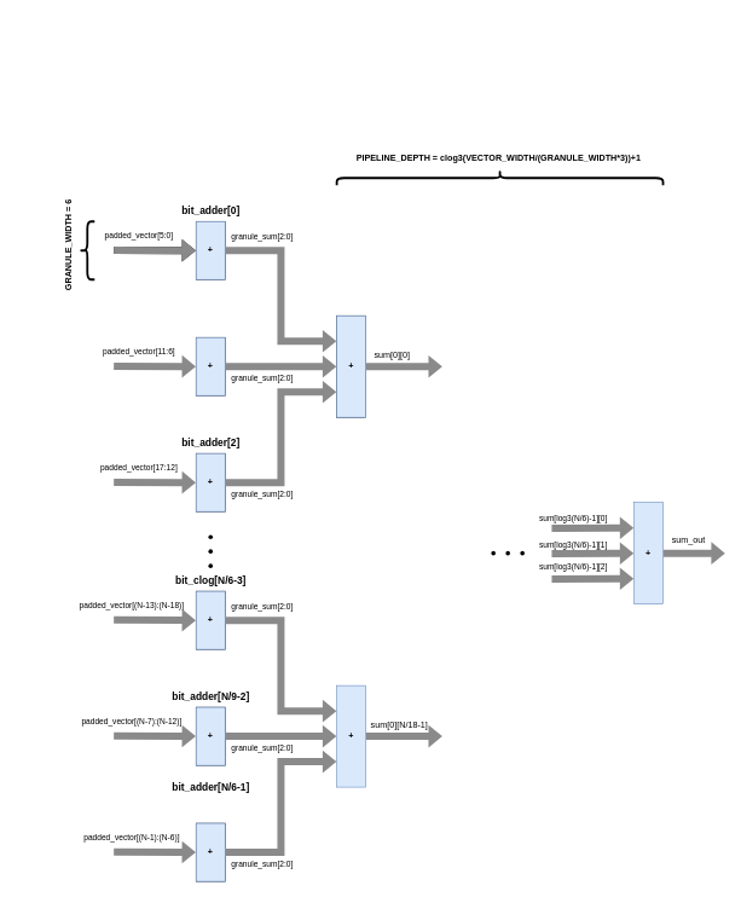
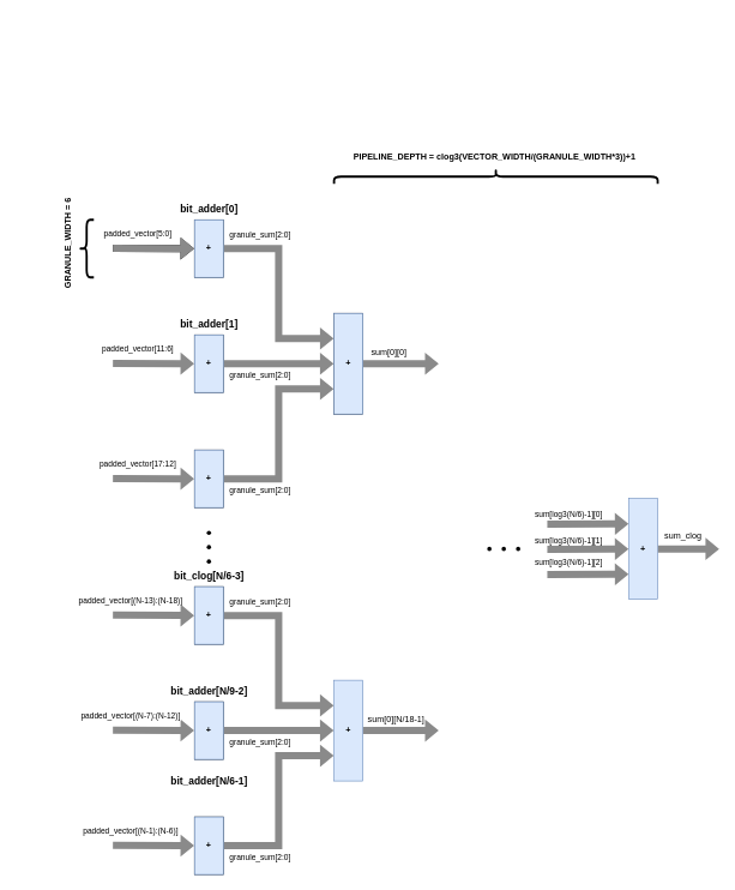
  <mxCell id="0" />
  <mxCell id="1" parent="0" />
  <mxCell id="2" value="&lt;b&gt;+&lt;/b&gt;" style="rounded=0;whiteSpace=wrap;html=1;" parent="1" vertex="1"><mxGeometry x="270" y="305" width="40" height="80" as="geometry" /></mxCell>
  <mxCell id="3" value="" style="shape=waypoint;sketch=0;fillStyle=solid;size=6;pointerEvents=1;points=[];fillColor=none;resizable=0;rotatable=0;perimeter=centerPerimeter;snapToPoint=1;" parent="1" vertex="1"><mxGeometry x="280" y="730" width="20" height="20" as="geometry" /></mxCell>
  <mxCell id="4" value="" style="shape=waypoint;sketch=0;fillStyle=solid;size=6;pointerEvents=1;points=[];fillColor=none;resizable=0;rotatable=0;perimeter=centerPerimeter;snapToPoint=1;" parent="1" vertex="1"><mxGeometry x="280" y="750" width="20" height="20" as="geometry" /></mxCell>
  <mxCell id="5" value="" style="shape=waypoint;sketch=0;fillStyle=solid;size=6;pointerEvents=1;points=[];fillColor=none;resizable=0;rotatable=0;perimeter=centerPerimeter;snapToPoint=1;" parent="1" vertex="1"><mxGeometry x="280" y="770" width="20" height="20" as="geometry" /></mxCell>
  <mxCell id="6" value="&lt;b&gt;+&lt;/b&gt;" style="rounded=0;whiteSpace=wrap;html=1;" parent="1" vertex="1"><mxGeometry x="270" y="465" width="40" height="80" as="geometry" /></mxCell>
  <mxCell id="7" value="&lt;b&gt;+&lt;/b&gt;" style="rounded=0;whiteSpace=wrap;html=1;" parent="1" vertex="1"><mxGeometry x="270" y="625" width="40" height="80" as="geometry" /></mxCell>
  <mxCell id="8" value="&lt;b&gt;+&lt;/b&gt;" style="rounded=0;whiteSpace=wrap;html=1;" parent="1" vertex="1"><mxGeometry x="270" y="1135" width="40" height="80" as="geometry" /></mxCell>
  <mxCell id="9" value="&lt;b&gt;+&lt;/b&gt;" style="rounded=0;whiteSpace=wrap;html=1;" parent="1" vertex="1"><mxGeometry x="270" y="815" width="40" height="80" as="geometry" /></mxCell>
  <mxCell id="10" value="&lt;b&gt;+&lt;/b&gt;" style="rounded=0;whiteSpace=wrap;html=1;" parent="1" vertex="1"><mxGeometry x="270" y="975" width="40" height="80" as="geometry" /></mxCell>
  <mxCell id="11" value="&lt;b&gt;+&lt;/b&gt;" style="rounded=0;whiteSpace=wrap;html=1;" parent="1" vertex="1"><mxGeometry x="464" y="435" width="40" height="140" as="geometry" /></mxCell>
  <mxCell id="12" value="" style="shape=flexArrow;endArrow=classic;html=1;rounded=0;entryX=0;entryY=0.75;entryDx=0;entryDy=0;exitX=1;exitY=0.5;exitDx=0;exitDy=0;edgeStyle=orthogonalEdgeStyle;fillColor=#8A8A8A;strokeColor=none;" parent="1" source="7" target="11" edge="1"><mxGeometry width="50" height="50" relative="1" as="geometry"><mxPoint x="100" y="815" as="sourcePoint" /><mxPoint x="150" y="765" as="targetPoint" /></mxGeometry></mxCell>
  <mxCell id="13" value="" style="shape=flexArrow;endArrow=classic;html=1;rounded=0;entryX=0;entryY=0.5;entryDx=0;entryDy=0;exitX=1;exitY=0.5;exitDx=0;exitDy=0;edgeStyle=orthogonalEdgeStyle;fillColor=#8A8A8A;strokeColor=none;" parent="1" source="6" target="11" edge="1"><mxGeometry width="50" height="50" relative="1" as="geometry"><mxPoint x="320" y="675" as="sourcePoint" /><mxPoint x="474" y="550" as="targetPoint" /></mxGeometry></mxCell>
  <mxCell id="14" value="" style="shape=flexArrow;endArrow=classic;html=1;rounded=0;entryX=0;entryY=0.25;entryDx=0;entryDy=0;exitX=1;exitY=0.5;exitDx=0;exitDy=0;edgeStyle=orthogonalEdgeStyle;fillColor=#8A8A8A;strokeColor=none;" parent="1" source="2" target="11" edge="1"><mxGeometry width="50" height="50" relative="1" as="geometry"><mxPoint x="320" y="675" as="sourcePoint" /><mxPoint x="474" y="550" as="targetPoint" /></mxGeometry></mxCell>
  <mxCell id="15" value="granule_sum[2:0]" style="edgeLabel;html=1;align=center;verticalAlign=middle;resizable=0;points=[];" parent="14" vertex="1" connectable="0"><mxGeometry x="-0.806" y="3" relative="1" as="geometry"><mxPoint x="23" y="-17" as="offset" /></mxGeometry></mxCell>
  <mxCell id="16" value="&lt;b&gt;+&lt;/b&gt;" style="rounded=0;whiteSpace=wrap;html=1;fillColor=#dae8fc;strokeColor=#6c8ebf;" parent="1" vertex="1"><mxGeometry x="464" y="945" width="40" height="140" as="geometry" /></mxCell>
  <mxCell id="17" value="" style="shape=flexArrow;endArrow=classic;html=1;rounded=0;entryX=0;entryY=0.25;entryDx=0;entryDy=0;exitX=1;exitY=0.5;exitDx=0;exitDy=0;edgeStyle=orthogonalEdgeStyle;fillColor=#8A8A8A;strokeColor=none;" parent="1" source="9" target="16" edge="1"><mxGeometry width="50" height="50" relative="1" as="geometry"><mxPoint x="320" y="675" as="sourcePoint" /><mxPoint x="474" y="550" as="targetPoint" /></mxGeometry></mxCell>
  <mxCell id="18" value="" style="shape=flexArrow;endArrow=classic;html=1;rounded=0;entryX=0;entryY=0.5;entryDx=0;entryDy=0;exitX=1;exitY=0.5;exitDx=0;exitDy=0;edgeStyle=orthogonalEdgeStyle;fillColor=#8A8A8A;strokeColor=none;" parent="1" source="10" target="16" edge="1"><mxGeometry width="50" height="50" relative="1" as="geometry"><mxPoint x="320" y="865" as="sourcePoint" /><mxPoint x="474" y="990" as="targetPoint" /></mxGeometry></mxCell>
  <mxCell id="19" value="" style="shape=flexArrow;endArrow=classic;html=1;rounded=0;entryX=0;entryY=0.75;entryDx=0;entryDy=0;exitX=1;exitY=0.5;exitDx=0;exitDy=0;edgeStyle=orthogonalEdgeStyle;fillColor=#8A8A8A;strokeColor=none;" parent="1" source="8" target="16" edge="1"><mxGeometry width="50" height="50" relative="1" as="geometry"><mxPoint x="330" y="875" as="sourcePoint" /><mxPoint x="484" y="1000" as="targetPoint" /></mxGeometry></mxCell>
  <mxCell id="20" value="granule_sum[2:0]" style="edgeLabel;html=1;align=center;verticalAlign=middle;resizable=0;points=[];" parent="1" vertex="1" connectable="0"><mxGeometry x="360" y="520" as="geometry" /></mxCell>
  <mxCell id="21" value="granule_sum[2:0]" style="edgeLabel;html=1;align=center;verticalAlign=middle;resizable=0;points=[];" parent="1" vertex="1" connectable="0"><mxGeometry x="360" y="680" as="geometry" /></mxCell>
  <mxCell id="22" value="granule_sum[2:0]" style="edgeLabel;html=1;align=center;verticalAlign=middle;resizable=0;points=[];" parent="1" vertex="1" connectable="0"><mxGeometry x="360" y="835" as="geometry" /></mxCell>
  <mxCell id="23" value="granule_sum[2:0]" style="edgeLabel;html=1;align=center;verticalAlign=middle;resizable=0;points=[];" parent="1" vertex="1" connectable="0"><mxGeometry x="360" y="1030" as="geometry" /></mxCell>
  <mxCell id="24" value="granule_sum[2:0]" style="edgeLabel;html=1;align=center;verticalAlign=middle;resizable=0;points=[];" parent="1" vertex="1" connectable="0"><mxGeometry x="360" y="1190" as="geometry" /></mxCell>
  <mxCell id="25" value="" style="shape=waypoint;sketch=0;fillStyle=solid;size=6;pointerEvents=1;points=[];fillColor=none;resizable=0;rotatable=0;perimeter=centerPerimeter;snapToPoint=1;" parent="1" vertex="1"><mxGeometry x="670" y="752.5" width="20" height="20" as="geometry" /></mxCell>
  <mxCell id="26" value="" style="shape=flexArrow;endArrow=classic;html=1;rounded=0;exitX=1;exitY=0.5;exitDx=0;exitDy=0;edgeStyle=orthogonalEdgeStyle;fillColor=#8A8A8A;strokeColor=none;" parent="1" source="11" edge="1"><mxGeometry width="50" height="50" relative="1" as="geometry"><mxPoint x="510" y="503.82" as="sourcePoint" /><mxPoint x="610" y="505" as="targetPoint" /></mxGeometry></mxCell>
  <mxCell id="27" value="" style="shape=flexArrow;endArrow=classic;html=1;rounded=0;exitX=1;exitY=0.5;exitDx=0;exitDy=0;edgeStyle=orthogonalEdgeStyle;fillColor=#8A8A8A;strokeColor=none;" parent="1" source="16" edge="1"><mxGeometry width="50" height="50" relative="1" as="geometry"><mxPoint x="514" y="515" as="sourcePoint" /><mxPoint x="610" y="1015" as="targetPoint" /></mxGeometry></mxCell>
  <mxCell id="28" value="" style="shape=waypoint;sketch=0;fillStyle=solid;size=6;pointerEvents=1;points=[];fillColor=none;resizable=0;rotatable=0;perimeter=centerPerimeter;snapToPoint=1;" parent="1" vertex="1"><mxGeometry x="690" y="752.5" width="20" height="20" as="geometry" /></mxCell>
  <mxCell id="29" value="" style="shape=waypoint;sketch=0;fillStyle=solid;size=6;pointerEvents=1;points=[];fillColor=none;resizable=0;rotatable=0;perimeter=centerPerimeter;snapToPoint=1;" parent="1" vertex="1"><mxGeometry x="710" y="752.5" width="20" height="20" as="geometry" /></mxCell>
  <mxCell id="30" value="&lt;b&gt;+&lt;/b&gt;" style="rounded=0;whiteSpace=wrap;html=1;fillColor=#dae8fc;strokeColor=#6c8ebf;" parent="1" vertex="1"><mxGeometry x="874" y="692.5" width="40" height="140" as="geometry" /></mxCell>
  <mxCell id="31" value="" style="shape=flexArrow;endArrow=classic;html=1;rounded=0;exitX=1;exitY=0.5;exitDx=0;exitDy=0;edgeStyle=orthogonalEdgeStyle;fillColor=#8A8A8A;strokeColor=none;" parent="1" source="30" edge="1"><mxGeometry width="50" height="50" relative="1" as="geometry"><mxPoint x="924" y="262.5" as="sourcePoint" /><mxPoint x="1000" y="762.5" as="targetPoint" /></mxGeometry></mxCell>
  <mxCell id="32" value="sum[0][0]" style="text;html=1;align=center;verticalAlign=middle;resizable=0;points=[];autosize=1;strokeColor=none;fillColor=none;" parent="1" vertex="1"><mxGeometry x="505" y="475" width="70" height="30" as="geometry" /></mxCell>
  <mxCell id="33" value="sum[0][N/18-1]" style="text;html=1;align=center;verticalAlign=middle;resizable=0;points=[];autosize=1;strokeColor=none;fillColor=none;" parent="1" vertex="1"><mxGeometry x="500" y="985" width="100" height="30" as="geometry" /></mxCell>
  <mxCell id="34" value="" style="shape=flexArrow;endArrow=classic;html=1;rounded=0;edgeStyle=orthogonalEdgeStyle;fillColor=#8A8A8A;strokeColor=none;entryX=0;entryY=0.75;entryDx=0;entryDy=0;" parent="1" target="30" edge="1"><mxGeometry width="50" height="50" relative="1" as="geometry"><mxPoint x="760" y="798" as="sourcePoint" /><mxPoint x="864" y="832.5" as="targetPoint" /><Array as="points"><mxPoint x="760" y="798" /><mxPoint x="820" y="798" /></Array></mxGeometry></mxCell>
  <mxCell id="35" value="" style="shape=flexArrow;endArrow=classic;html=1;rounded=0;fillColor=#8A8A8A;strokeColor=none;entryX=0;entryY=0.5;entryDx=0;entryDy=0;" parent="1" target="30" edge="1"><mxGeometry width="50" height="50" relative="1" as="geometry"><mxPoint x="760" y="763" as="sourcePoint" /><mxPoint x="874" y="759.66" as="targetPoint" /></mxGeometry></mxCell>
  <mxCell id="36" value="" style="shape=flexArrow;endArrow=classic;html=1;rounded=0;fillColor=#8A8A8A;strokeColor=none;entryX=0;entryY=0.25;entryDx=0;entryDy=0;" parent="1" target="30" edge="1"><mxGeometry width="50" height="50" relative="1" as="geometry"><mxPoint x="760" y="728" as="sourcePoint" /><mxPoint x="840" y="705" as="targetPoint" /></mxGeometry></mxCell>
  <mxCell id="37" value="sum[log3(N/6)-1][0]" style="edgeLabel;html=1;align=center;verticalAlign=middle;resizable=0;points=[];" parent="36" vertex="1" connectable="0"><mxGeometry x="-0.449" y="2" relative="1" as="geometry"><mxPoint x="-1" y="-11" as="offset" /></mxGeometry></mxCell>
- <mxCell id="38" value="sum_out" style="text;html=1;align=center;verticalAlign=middle;resizable=0;points=[];autosize=1;strokeColor=none;fillColor=none;" parent="1" vertex="1"><mxGeometry x="914" y="730" width="70" height="30" as="geometry" /></mxCell>
+ <mxCell id="38" value="sum_clog" style="text;html=1;align=center;verticalAlign=middle;resizable=0;points=[];autosize=1;strokeColor=none;fillColor=none;" parent="1" vertex="1"><mxGeometry x="914" y="730" width="70" height="30" as="geometry" /></mxCell>
  <mxCell id="39" value="" style="shape=flexArrow;endArrow=classic;html=1;rounded=0;fillColor=#000000;strokeColor=none;" parent="1" edge="1"><mxGeometry width="50" height="50" relative="1" as="geometry"><mxPoint x="156" y="344.5" as="sourcePoint" /><mxPoint x="270" y="345" as="targetPoint" /></mxGeometry></mxCell>
  <mxCell id="40" value="padded_vector[5:0]" style="edgeLabel;html=1;align=center;verticalAlign=middle;resizable=0;points=[];" parent="39" vertex="1" connectable="0"><mxGeometry x="-0.334" y="3" relative="1" as="geometry"><mxPoint x="-4" y="-17" as="offset" /></mxGeometry></mxCell>
  <mxCell id="41" value="" style="shape=flexArrow;endArrow=classic;html=1;rounded=0;fillColor=#8A8A8A;strokeColor=none;" parent="1" edge="1"><mxGeometry width="50" height="50" relative="1" as="geometry"><mxPoint x="156" y="504.5" as="sourcePoint" /><mxPoint x="270" y="505" as="targetPoint" /></mxGeometry></mxCell>
  <mxCell id="42" value="padded_vector[11:6]" style="edgeLabel;html=1;align=center;verticalAlign=middle;resizable=0;points=[];" parent="41" vertex="1" connectable="0"><mxGeometry x="-0.334" y="3" relative="1" as="geometry"><mxPoint x="-4" y="-17" as="offset" /></mxGeometry></mxCell>
  <mxCell id="43" value="" style="shape=flexArrow;endArrow=classic;html=1;rounded=0;fillColor=#8A8A8A;strokeColor=none;" parent="1" edge="1"><mxGeometry width="50" height="50" relative="1" as="geometry"><mxPoint x="156" y="664.5" as="sourcePoint" /><mxPoint x="270" y="665" as="targetPoint" /></mxGeometry></mxCell>
  <mxCell id="44" value="padded_vector[17:12]" style="edgeLabel;html=1;align=center;verticalAlign=middle;resizable=0;points=[];" parent="43" vertex="1" connectable="0"><mxGeometry x="-0.334" y="3" relative="1" as="geometry"><mxPoint x="-4" y="-17" as="offset" /></mxGeometry></mxCell>
  <mxCell id="45" value="" style="shape=flexArrow;endArrow=classic;html=1;rounded=0;fillColor=#8A8A8A;strokeColor=none;" parent="1" edge="1"><mxGeometry width="50" height="50" relative="1" as="geometry"><mxPoint x="156" y="1174.5" as="sourcePoint" /><mxPoint x="270" y="1175" as="targetPoint" /></mxGeometry></mxCell>
  <mxCell id="46" value="padded_vector[(N-1):(N-6)]" style="edgeLabel;html=1;align=center;verticalAlign=middle;resizable=0;points=[];" parent="45" vertex="1" connectable="0"><mxGeometry x="-0.334" y="3" relative="1" as="geometry"><mxPoint x="-14" y="-17" as="offset" /></mxGeometry></mxCell>
  <mxCell id="47" value="" style="shape=flexArrow;endArrow=classic;html=1;rounded=0;fillColor=#8A8A8A;strokeColor=none;" parent="1" edge="1"><mxGeometry width="50" height="50" relative="1" as="geometry"><mxPoint x="156" y="1014.5" as="sourcePoint" /><mxPoint x="270" y="1015" as="targetPoint" /></mxGeometry></mxCell>
  <mxCell id="48" value="padded_vector[(N-7):(N-12)]" style="edgeLabel;html=1;align=center;verticalAlign=middle;resizable=0;points=[];" parent="47" vertex="1" connectable="0"><mxGeometry x="-0.334" y="3" relative="1" as="geometry"><mxPoint x="-14" y="-17" as="offset" /></mxGeometry></mxCell>
  <mxCell id="49" value="" style="shape=flexArrow;endArrow=classic;html=1;rounded=0;fillColor=#8A8A8A;strokeColor=none;" parent="1" edge="1"><mxGeometry width="50" height="50" relative="1" as="geometry"><mxPoint x="156" y="854.5" as="sourcePoint" /><mxPoint x="270" y="855" as="targetPoint" /></mxGeometry></mxCell>
  <mxCell id="50" value="padded_vector[(N-13):(N-18)]" style="edgeLabel;html=1;align=center;verticalAlign=middle;resizable=0;points=[];" parent="49" vertex="1" connectable="0"><mxGeometry x="-0.334" y="3" relative="1" as="geometry"><mxPoint x="-14" y="-17" as="offset" /></mxGeometry></mxCell>
  <mxCell id="51" value="sum[log3(N/6)-1][1]" style="edgeLabel;html=1;align=center;verticalAlign=middle;resizable=0;points=[];" parent="1" vertex="1" connectable="0"><mxGeometry x="789.999" y="750.002" as="geometry" /></mxCell>
  <mxCell id="52" value="sum[log3(N/6)-1][2]" style="edgeLabel;html=1;align=center;verticalAlign=middle;resizable=0;points=[];" parent="1" vertex="1" connectable="0"><mxGeometry x="789.999" y="780.002" as="geometry" /></mxCell>
  <mxCell id="53" value="" style="shape=curlyBracket;whiteSpace=wrap;html=1;rounded=1;labelPosition=left;verticalLabelPosition=middle;align=right;verticalAlign=middle;rotation=90;strokeWidth=3;" parent="1" vertex="1"><mxGeometry x="679" y="20" width="20" height="450" as="geometry" /></mxCell>
  <mxCell id="54" value="PIPELINE_DEPTH = clog3(VECTOR_WIDTH/(GRANULE_WIDTH*3))+1" style="text;html=1;align=center;verticalAlign=middle;resizable=0;points=[];autosize=1;strokeColor=none;fillColor=none;fontStyle=1" parent="1" vertex="1"><mxGeometry x="477" y="203" width="420" height="30" as="geometry" /></mxCell>
  <mxCell id="55" value="" style="shape=curlyBracket;whiteSpace=wrap;html=1;rounded=1;labelPosition=left;verticalLabelPosition=middle;align=right;verticalAlign=middle;strokeWidth=3;" parent="1" vertex="1"><mxGeometry x="110" y="305" width="20" height="80" as="geometry" /></mxCell>
  <mxCell id="56" value="GRANULE_WIDTH = 6" style="text;html=1;align=center;verticalAlign=middle;resizable=0;points=[];autosize=1;strokeColor=none;fillColor=none;fontStyle=1;rotation=-90;" parent="1" vertex="1"><mxGeometry x="20" y="323" width="150" height="30" as="geometry" /></mxCell>
  <mxCell id="57" value="&lt;b&gt;+&lt;/b&gt;" style="rounded=0;whiteSpace=wrap;html=1;fillColor=#dae8fc;strokeColor=#6c8ebf;" parent="1" vertex="1"><mxGeometry x="270" y="305" width="40" height="80" as="geometry" /></mxCell>
  <mxCell id="58" value="&lt;b&gt;+&lt;/b&gt;" style="rounded=0;whiteSpace=wrap;html=1;fillColor=#dae8fc;strokeColor=#6c8ebf;" parent="1" vertex="1"><mxGeometry x="270" y="465" width="40" height="80" as="geometry" /></mxCell>
  <mxCell id="59" value="&lt;b&gt;+&lt;/b&gt;" style="rounded=0;whiteSpace=wrap;html=1;fillColor=#dae8fc;strokeColor=#6c8ebf;" parent="1" vertex="1"><mxGeometry x="464" y="435" width="40" height="140" as="geometry" /></mxCell>
  <mxCell id="60" value="&lt;b&gt;+&lt;/b&gt;" style="rounded=0;whiteSpace=wrap;html=1;fillColor=#dae8fc;strokeColor=#6c8ebf;" parent="1" vertex="1"><mxGeometry x="270" y="625" width="40" height="80" as="geometry" /></mxCell>
  <mxCell id="61" value="&lt;b&gt;+&lt;/b&gt;" style="rounded=0;whiteSpace=wrap;html=1;fillColor=#dae8fc;strokeColor=#6c8ebf;" parent="1" vertex="1"><mxGeometry x="270" y="815" width="40" height="80" as="geometry" /></mxCell>
  <mxCell id="62" value="&lt;b&gt;+&lt;/b&gt;" style="rounded=0;whiteSpace=wrap;html=1;fillColor=#dae8fc;strokeColor=#6c8ebf;" parent="1" vertex="1"><mxGeometry x="270" y="975" width="40" height="80" as="geometry" /></mxCell>
  <mxCell id="63" value="&lt;b&gt;+&lt;/b&gt;" style="rounded=0;whiteSpace=wrap;html=1;fillColor=#dae8fc;strokeColor=#6c8ebf;" parent="1" vertex="1"><mxGeometry x="270" y="1135" width="40" height="80" as="geometry" /></mxCell>
  <mxCell id="64" value="" style="shape=flexArrow;endArrow=classic;html=1;rounded=0;fillColor=#8A8A8A;strokeColor=none;" parent="1" edge="1"><mxGeometry width="50" height="50" relative="1" as="geometry"><mxPoint x="156" y="344.41" as="sourcePoint" /><mxPoint x="270" y="344.91" as="targetPoint" /></mxGeometry></mxCell>
  <mxCell id="65" value="padded_vector[5:0]" style="edgeLabel;html=1;align=center;verticalAlign=middle;resizable=0;points=[];" parent="64" vertex="1" connectable="0"><mxGeometry x="-0.334" y="3" relative="1" as="geometry"><mxPoint x="-4" y="-17" as="offset" /></mxGeometry></mxCell>
  <mxCell id="66" value="&lt;b&gt;&lt;font style=&quot;font-size: 14px;&quot;&gt;bit_adder[0]&lt;/font&gt;&lt;/b&gt;" style="text;html=1;align=center;verticalAlign=middle;resizable=0;points=[];autosize=1;strokeColor=none;fillColor=none;" vertex="1" parent="1"><mxGeometry x="240" y="275" width="100" height="30" as="geometry" /></mxCell>
- <mxCell id="68" value="&lt;b&gt;&lt;font style=&quot;font-size: 14px;&quot;&gt;bit_adder[2]&lt;/font&gt;&lt;/b&gt;" style="text;html=1;align=center;verticalAlign=middle;resizable=0;points=[];autosize=1;strokeColor=none;fillColor=none;" vertex="1" parent="1"><mxGeometry x="240" y="595" width="100" height="30" as="geometry" /></mxCell>
+ <mxCell id="67" value="&lt;b&gt;&lt;font style=&quot;font-size: 14px;&quot;&gt;bit_adder[1]&lt;/font&gt;&lt;/b&gt;" style="text;html=1;align=center;verticalAlign=middle;resizable=0;points=[];autosize=1;strokeColor=none;fillColor=none;" vertex="1" parent="1"><mxGeometry x="240" y="435" width="100" height="30" as="geometry" /></mxCell>
  <mxCell id="69" value="&lt;b&gt;&lt;font style=&quot;font-size: 14px;&quot;&gt;bit_clog[N/6-3]&lt;/font&gt;&lt;/b&gt;" style="text;html=1;align=center;verticalAlign=middle;resizable=0;points=[];autosize=1;strokeColor=none;fillColor=none;" vertex="1" parent="1"><mxGeometry x="225" y="785" width="130" height="30" as="geometry" /></mxCell>
  <mxCell id="70" value="&lt;b&gt;&lt;font style=&quot;font-size: 14px;&quot;&gt;bit_adder[N/9-2]&lt;/font&gt;&lt;/b&gt;" style="text;html=1;align=center;verticalAlign=middle;resizable=0;points=[];autosize=1;strokeColor=none;fillColor=none;" vertex="1" parent="1"><mxGeometry x="225" y="945" width="130" height="30" as="geometry" /></mxCell>
  <mxCell id="71" value="&lt;b&gt;&lt;font style=&quot;font-size: 14px;&quot;&gt;bit_adder[N/6-1]&lt;/font&gt;&lt;/b&gt;" style="text;html=1;align=center;verticalAlign=middle;resizable=0;points=[];autosize=1;strokeColor=none;fillColor=none;" vertex="1" parent="1"><mxGeometry x="225" y="1070" width="130" height="30" as="geometry" /></mxCell>
